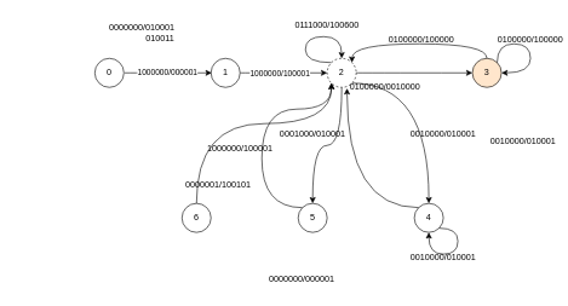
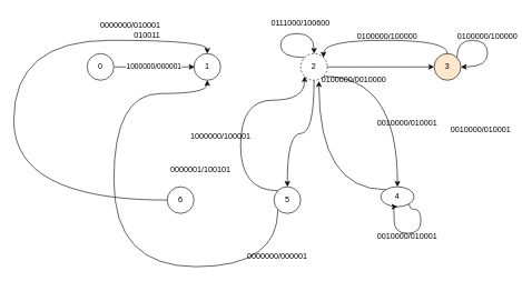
  <mxCell id="0" />
  <mxCell id="1" parent="0" />
- <mxCell id="2" style="edgeStyle=orthogonalEdgeStyle;curved=1;rounded=0;orthogonalLoop=1;jettySize=auto;html=1;exitX=1;exitY=0.5;exitDx=0;exitDy=0;entryX=0;entryY=0.5;entryDx=0;entryDy=0;" edge="1" parent="1" source="4" target="9"><mxGeometry relative="1" as="geometry" /></mxCell>
- <mxCell id="3" value="1000000/100001" style="edgeLabel;html=1;align=center;verticalAlign=middle;resizable=0;points=[];" vertex="1" connectable="0" parent="2"><mxGeometry x="-0.3" y="-1" relative="1" as="geometry"><mxPoint x="12" y="-1" as="offset" /></mxGeometry></mxCell>
  <mxCell id="4" value="1" style="ellipse;whiteSpace=wrap;html=1;aspect=fixed;" parent="1" vertex="1"><mxGeometry x="290" y="80" width="40" height="40" as="geometry" /></mxCell>
  <mxCell id="5" style="edgeStyle=orthogonalEdgeStyle;curved=1;rounded=0;orthogonalLoop=1;jettySize=auto;html=1;exitX=0.5;exitY=1;exitDx=0;exitDy=0;entryX=0.5;entryY=0;entryDx=0;entryDy=0;" edge="1" parent="1" source="9" target="13"><mxGeometry relative="1" as="geometry" /></mxCell>
  <mxCell id="6" style="edgeStyle=orthogonalEdgeStyle;curved=1;rounded=0;orthogonalLoop=1;jettySize=auto;html=1;exitX=0;exitY=0;exitDx=0;exitDy=0;entryX=0.5;entryY=0;entryDx=0;entryDy=0;" edge="1" parent="1" source="9" target="9"><mxGeometry relative="1" as="geometry"><mxPoint x="470" y="50" as="targetPoint" /><Array as="points"><mxPoint x="420" y="86" /><mxPoint x="420" y="50" /><mxPoint x="470" y="50" /></Array></mxGeometry></mxCell>
  <mxCell id="7" style="edgeStyle=orthogonalEdgeStyle;curved=1;rounded=0;orthogonalLoop=1;jettySize=auto;html=1;exitX=1;exitY=1;exitDx=0;exitDy=0;entryX=0.5;entryY=0;entryDx=0;entryDy=0;" edge="1" parent="1" source="9" target="10"><mxGeometry relative="1" as="geometry" /></mxCell>
  <mxCell id="8" style="edgeStyle=orthogonalEdgeStyle;curved=1;rounded=0;orthogonalLoop=1;jettySize=auto;html=1;exitX=1;exitY=0.5;exitDx=0;exitDy=0;entryX=0;entryY=0.5;entryDx=0;entryDy=0;" edge="1" parent="1" source="9" target="20"><mxGeometry relative="1" as="geometry" /></mxCell>
  <mxCell id="9" value="2" style="ellipse;whiteSpace=wrap;html=1;aspect=fixed;dashed=1;" parent="1" vertex="1"><mxGeometry x="450" y="80" width="40" height="40" as="geometry" /></mxCell>
- <mxCell id="10" value="4" style="ellipse;whiteSpace=wrap;html=1;aspect=fixed;" parent="1" vertex="1"><mxGeometry x="570" y="280" width="40" height="40" as="geometry" /></mxCell>
+ <mxCell id="10" value="4" style="ellipse;whiteSpace=wrap;html=1;aspect=fixed;" parent="1" vertex="1"><mxGeometry x="570" y="280" width="50" height="30" as="geometry" /></mxCell>
  <mxCell id="11" style="edgeStyle=orthogonalEdgeStyle;curved=1;rounded=0;orthogonalLoop=1;jettySize=auto;html=1;exitX=0;exitY=0;exitDx=0;exitDy=0;entryX=0;entryY=1;entryDx=0;entryDy=0;" edge="1" parent="1" source="13" target="9"><mxGeometry relative="1" as="geometry"><Array as="points"><mxPoint x="360" y="286" /><mxPoint x="360" y="150" /><mxPoint x="456" y="150" /></Array></mxGeometry></mxCell>
+ <mxCell id="12" style="edgeStyle=orthogonalEdgeStyle;curved=1;rounded=0;orthogonalLoop=1;jettySize=auto;html=1;exitX=0;exitY=1;exitDx=0;exitDy=0;" edge="1" parent="1" source="13" target="4"><mxGeometry relative="1" as="geometry"><Array as="points"><mxPoint x="416" y="400" /><mxPoint x="170" y="400" /><mxPoint x="170" y="140" /><mxPoint x="310" y="140" /></Array></mxGeometry></mxCell>
  <mxCell id="13" value="5" style="ellipse;whiteSpace=wrap;html=1;aspect=fixed;" parent="1" vertex="1"><mxGeometry x="410" y="280" width="40" height="40" as="geometry" /></mxCell>
- <mxCell id="14" style="edgeStyle=orthogonalEdgeStyle;curved=1;rounded=0;orthogonalLoop=1;jettySize=auto;html=1;exitX=0.5;exitY=0;exitDx=0;exitDy=0;entryX=0;entryY=1;entryDx=0;entryDy=0;" edge="1" parent="1" source="16" target="9"><mxGeometry relative="1" as="geometry"><Array as="points"><mxPoint x="270" y="170" /><mxPoint x="456" y="170" /></Array></mxGeometry></mxCell>
+ <mxCell id="15" style="edgeStyle=orthogonalEdgeStyle;curved=1;rounded=0;orthogonalLoop=1;jettySize=auto;html=1;exitX=0;exitY=0.5;exitDx=0;exitDy=0;entryX=0.5;entryY=0;entryDx=0;entryDy=0;" edge="1" parent="1" source="16" target="4"><mxGeometry relative="1" as="geometry"><mxPoint x="30" y="100" as="targetPoint" /><Array as="points"><mxPoint x="20" y="300" /><mxPoint x="20" y="60" /><mxPoint x="310" y="60" /></Array></mxGeometry></mxCell>
  <mxCell id="16" value="6" style="ellipse;whiteSpace=wrap;html=1;aspect=fixed;" parent="1" vertex="1"><mxGeometry x="250" y="280" width="40" height="40" as="geometry" /></mxCell>
  <mxCell id="17" value="1000000/000001" style="edgeStyle=orthogonalEdgeStyle;curved=1;rounded=0;orthogonalLoop=1;jettySize=auto;html=1;exitX=1;exitY=0.5;exitDx=0;exitDy=0;entryX=0;entryY=0.5;entryDx=0;entryDy=0;" edge="1" parent="1"><mxGeometry x="-0.017" relative="1" as="geometry"><mxPoint x="171" y="100" as="sourcePoint" /><mxPoint x="291" y="100" as="targetPoint" /><mxPoint as="offset" /></mxGeometry></mxCell>
  <mxCell id="18" value="0" style="ellipse;whiteSpace=wrap;html=1;aspect=fixed;" vertex="1" parent="1"><mxGeometry x="130" y="80" width="40" height="40" as="geometry" /></mxCell>
  <mxCell id="19" style="edgeStyle=orthogonalEdgeStyle;curved=1;rounded=0;orthogonalLoop=1;jettySize=auto;html=1;exitX=0.5;exitY=0;exitDx=0;exitDy=0;entryX=1;entryY=0;entryDx=0;entryDy=0;" edge="1" parent="1" source="20" target="9"><mxGeometry relative="1" as="geometry"><Array as="points"><mxPoint x="670" y="60" /><mxPoint x="484" y="60" /></Array></mxGeometry></mxCell>
  <mxCell id="20" value="3" style="ellipse;whiteSpace=wrap;html=1;aspect=fixed;fillColor=#ffe6cc;" vertex="1" parent="1"><mxGeometry x="650" y="80" width="40" height="40" as="geometry" /></mxCell>
  <mxCell id="21" value="0010000/010001" style="text;html=1;whiteSpace=wrap;strokeColor=none;fillColor=none;align=center;verticalAlign=middle;rounded=0;" vertex="1" parent="1"><mxGeometry x="580" y="170" width="60" height="30" as="geometry" /></mxCell>
- <mxCell id="22" value="0001000/010001" style="text;html=1;whiteSpace=wrap;strokeColor=none;fillColor=none;align=center;verticalAlign=middle;rounded=0;" vertex="1" parent="1"><mxGeometry x="400" y="170" width="60" height="30" as="geometry" /></mxCell>
  <mxCell id="23" value="0100000/0010000" style="text;html=1;whiteSpace=wrap;strokeColor=none;fillColor=none;align=center;verticalAlign=middle;rounded=0;" vertex="1" parent="1"><mxGeometry x="500" y="105" width="60" height="30" as="geometry" /></mxCell>
  <mxCell id="24" value="0111000/100600" style="text;html=1;whiteSpace=wrap;strokeColor=none;fillColor=none;align=center;verticalAlign=middle;rounded=0;" vertex="1" parent="1"><mxGeometry x="420" y="20" width="60" height="30" as="geometry" /></mxCell>
  <mxCell id="25" value="0100000/100000" style="text;html=1;whiteSpace=wrap;strokeColor=none;fillColor=none;align=center;verticalAlign=middle;rounded=0;" vertex="1" parent="1"><mxGeometry x="550" y="40" width="60" height="30" as="geometry" /></mxCell>
  <mxCell id="26" style="edgeStyle=orthogonalEdgeStyle;curved=1;rounded=0;orthogonalLoop=1;jettySize=auto;html=1;exitX=1;exitY=0;exitDx=0;exitDy=0;entryX=1;entryY=0.5;entryDx=0;entryDy=0;" edge="1" parent="1" source="20" target="20"><mxGeometry relative="1" as="geometry"><Array as="points"><mxPoint x="684" y="60" /><mxPoint x="730" y="60" /><mxPoint x="730" y="100" /></Array></mxGeometry></mxCell>
  <mxCell id="27" value="0100000/100000" style="text;html=1;whiteSpace=wrap;strokeColor=none;fillColor=none;align=center;verticalAlign=middle;rounded=0;" vertex="1" parent="1"><mxGeometry x="700" y="40" width="60" height="30" as="geometry" /></mxCell>
  <mxCell id="28" value="0010000/010001" style="text;html=1;whiteSpace=wrap;strokeColor=none;fillColor=none;align=center;verticalAlign=middle;rounded=0;" vertex="1" parent="1"><mxGeometry x="690" y="180" width="60" height="30" as="geometry" /></mxCell>
  <mxCell id="29" style="edgeStyle=orthogonalEdgeStyle;curved=1;rounded=0;orthogonalLoop=1;jettySize=auto;html=1;exitX=0;exitY=0;exitDx=0;exitDy=0;entryX=0.683;entryY=1.033;entryDx=0;entryDy=0;entryPerimeter=0;" edge="1" parent="1" source="10" target="9"><mxGeometry relative="1" as="geometry" /></mxCell>
  <mxCell id="30" style="edgeStyle=orthogonalEdgeStyle;curved=1;rounded=0;orthogonalLoop=1;jettySize=auto;html=1;exitX=1;exitY=1;exitDx=0;exitDy=0;entryX=0.5;entryY=1;entryDx=0;entryDy=0;" edge="1" parent="1" source="10" target="10"><mxGeometry relative="1" as="geometry"><Array as="points"><mxPoint x="630" y="314" /><mxPoint x="630" y="350" /><mxPoint x="590" y="350" /></Array></mxGeometry></mxCell>
  <mxCell id="31" value="0010000/010001" style="text;html=1;whiteSpace=wrap;strokeColor=none;fillColor=none;align=center;verticalAlign=middle;rounded=0;" vertex="1" parent="1"><mxGeometry x="580" y="340" width="60" height="30" as="geometry" /></mxCell>
  <mxCell id="32" value="1000000/100001" style="text;html=1;whiteSpace=wrap;strokeColor=none;fillColor=none;align=center;verticalAlign=middle;rounded=0;" vertex="1" parent="1"><mxGeometry x="300" y="190" width="60" height="30" as="geometry" /></mxCell>
  <mxCell id="33" value="0000000/000001" style="text;html=1;whiteSpace=wrap;strokeColor=none;fillColor=none;align=center;verticalAlign=middle;rounded=0;" vertex="1" parent="1"><mxGeometry x="385" y="370" width="60" height="30" as="geometry" /></mxCell>
  <mxCell id="34" value="0000001/100101" style="text;html=1;whiteSpace=wrap;strokeColor=none;fillColor=none;align=center;verticalAlign=middle;rounded=0;" vertex="1" parent="1"><mxGeometry x="270" y="240" width="60" height="30" as="geometry" /></mxCell>
  <mxCell id="35" value="0000000/010001&lt;div&gt;&amp;nbsp; &amp;nbsp; &amp;nbsp; &amp;nbsp; &amp;nbsp; &amp;nbsp; &amp;nbsp; &amp;nbsp;010011&lt;/div&gt;" style="text;html=1;whiteSpace=wrap;strokeColor=none;fillColor=none;align=center;verticalAlign=middle;rounded=0;" vertex="1" parent="1"><mxGeometry x="130" y="30" width="130" height="30" as="geometry" /></mxCell>
